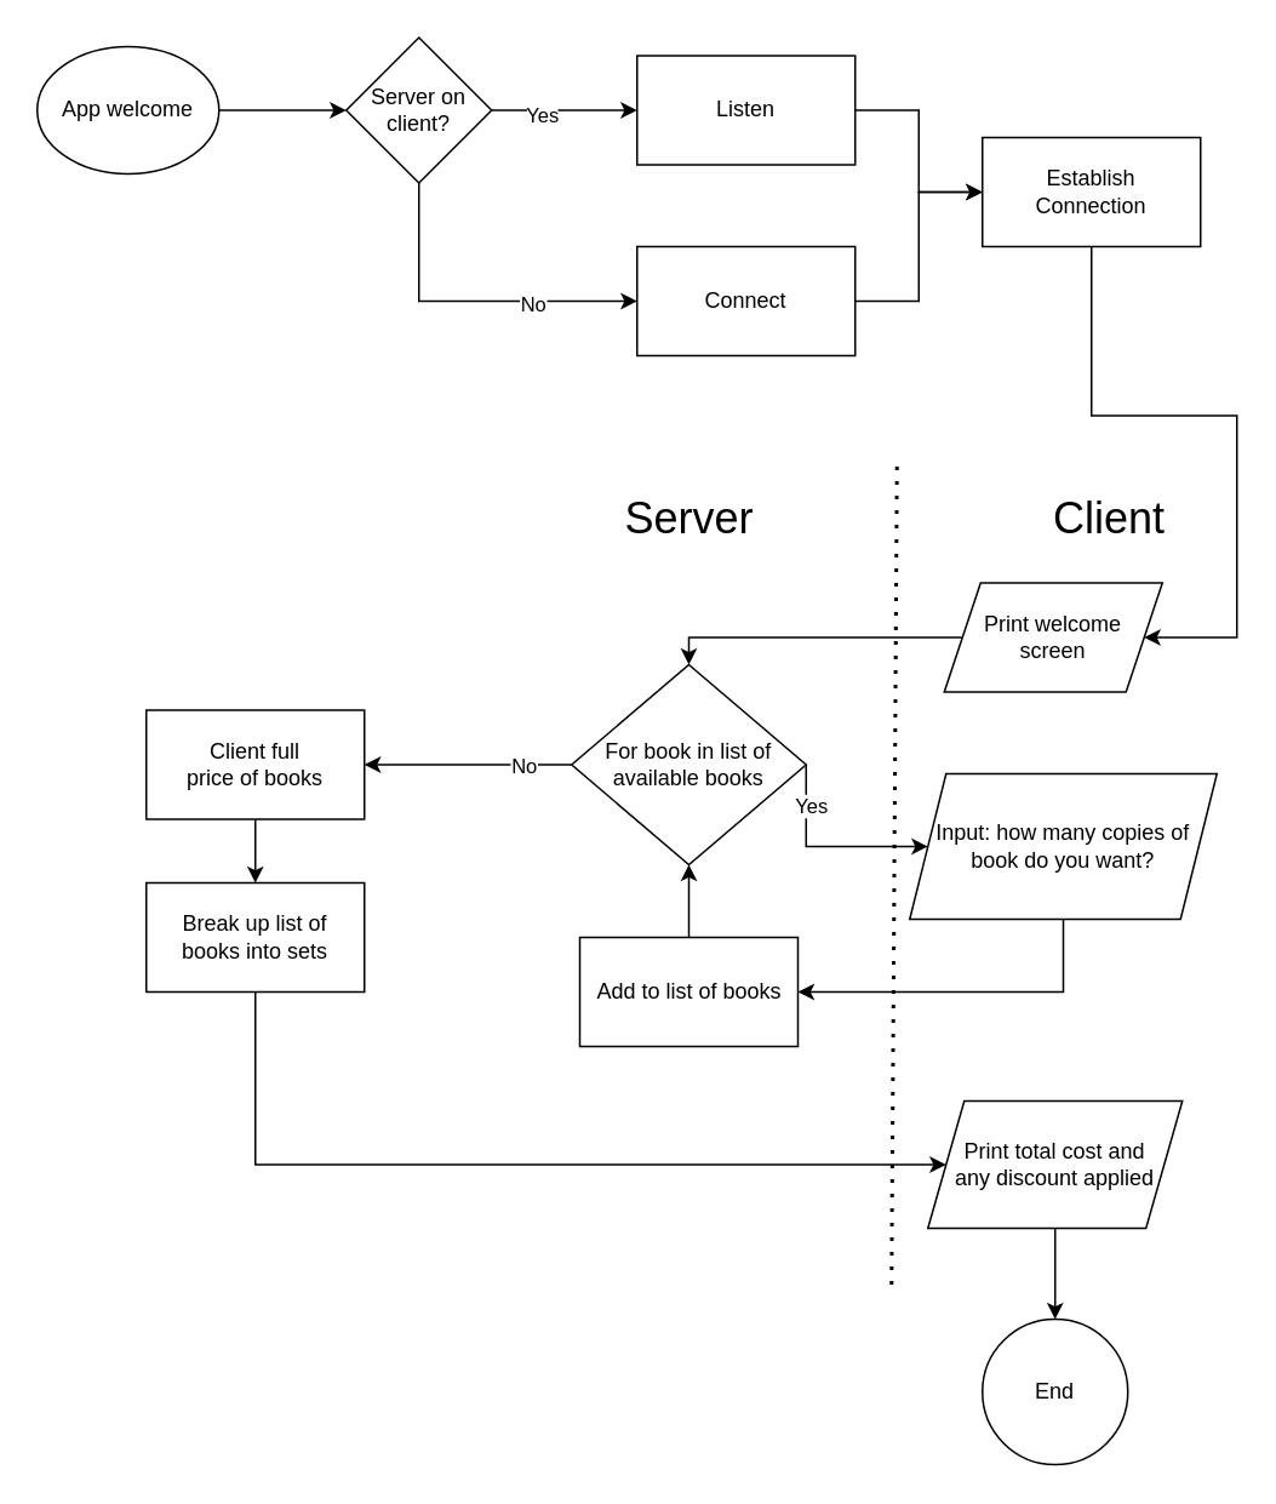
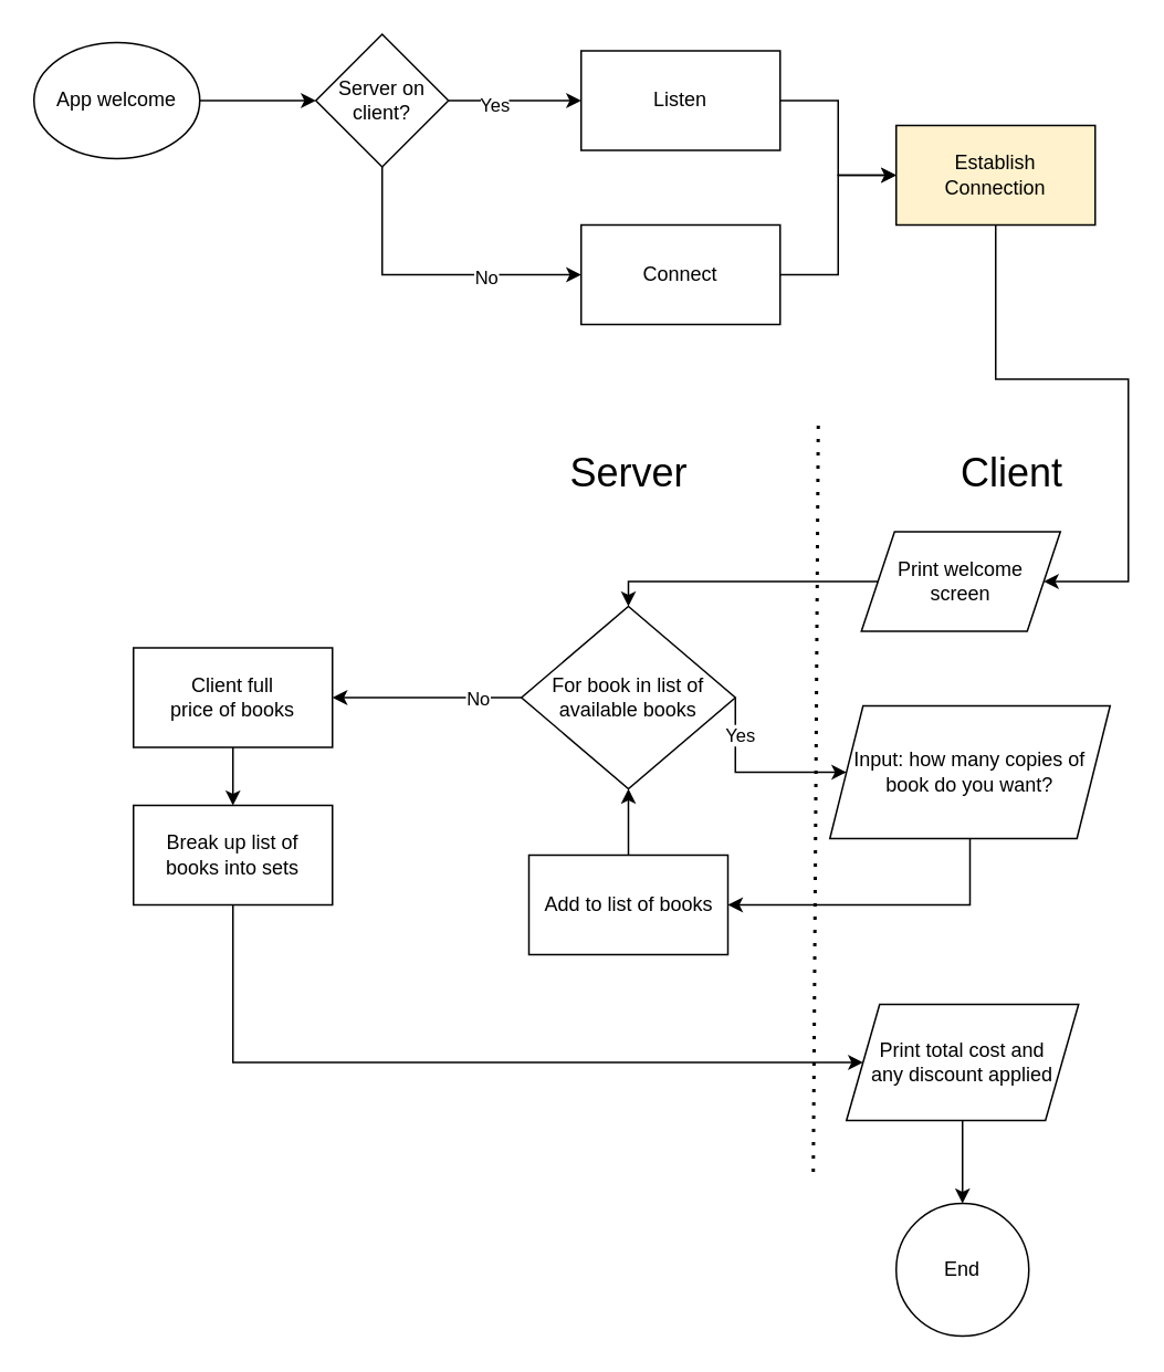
  <mxCell id="0" />
  <mxCell id="1" parent="0" />
  <mxCell id="2" style="edgeStyle=orthogonalEdgeStyle;rounded=0;orthogonalLoop=1;jettySize=auto;html=1;exitX=0;exitY=0.5;exitDx=0;exitDy=0;entryX=0.5;entryY=0;entryDx=0;entryDy=0;" parent="1" source="3" target="21" edge="1"><mxGeometry relative="1" as="geometry"><Array as="points"><mxPoint x="379" y="350" /></Array></mxGeometry></mxCell>
  <mxCell id="3" value="Print welcome&lt;br&gt;screen" style="shape=parallelogram;perimeter=parallelogramPerimeter;whiteSpace=wrap;html=1;fixedSize=1;" parent="1" vertex="1"><mxGeometry x="519" y="320" width="120" height="60" as="geometry" /></mxCell>
  <mxCell id="4" style="edgeStyle=orthogonalEdgeStyle;rounded=0;orthogonalLoop=1;jettySize=auto;html=1;exitX=1;exitY=0.5;exitDx=0;exitDy=0;entryX=0;entryY=0.5;entryDx=0;entryDy=0;" parent="1" source="5" target="10" edge="1"><mxGeometry relative="1" as="geometry" /></mxCell>
  <mxCell id="5" value="App welcome" style="ellipse;whiteSpace=wrap;html=1;" parent="1" vertex="1"><mxGeometry x="20" y="25" width="100" height="70" as="geometry" /></mxCell>
  <mxCell id="6" style="edgeStyle=orthogonalEdgeStyle;rounded=0;orthogonalLoop=1;jettySize=auto;html=1;exitX=1;exitY=0.5;exitDx=0;exitDy=0;entryX=0;entryY=0.5;entryDx=0;entryDy=0;" parent="1" source="10" target="12" edge="1"><mxGeometry relative="1" as="geometry" /></mxCell>
  <mxCell id="7" value="Yes" style="edgeLabel;html=1;align=center;verticalAlign=middle;resizable=0;points=[];" parent="6" vertex="1" connectable="0"><mxGeometry x="-0.325" y="-2" relative="1" as="geometry"><mxPoint as="offset" /></mxGeometry></mxCell>
  <mxCell id="8" style="edgeStyle=orthogonalEdgeStyle;rounded=0;orthogonalLoop=1;jettySize=auto;html=1;exitX=0.5;exitY=1;exitDx=0;exitDy=0;entryX=0;entryY=0.5;entryDx=0;entryDy=0;" parent="1" source="10" target="14" edge="1"><mxGeometry relative="1" as="geometry" /></mxCell>
  <mxCell id="9" value="No" style="edgeLabel;html=1;align=center;verticalAlign=middle;resizable=0;points=[];" parent="8" vertex="1" connectable="0"><mxGeometry x="0.373" y="-1" relative="1" as="geometry"><mxPoint as="offset" /></mxGeometry></mxCell>
  <mxCell id="10" value="Server on client?" style="rhombus;whiteSpace=wrap;html=1;" parent="1" vertex="1"><mxGeometry x="190" y="20" width="80" height="80" as="geometry" /></mxCell>
  <mxCell id="11" style="edgeStyle=orthogonalEdgeStyle;rounded=0;orthogonalLoop=1;jettySize=auto;html=1;exitX=1;exitY=0.5;exitDx=0;exitDy=0;entryX=0;entryY=0.5;entryDx=0;entryDy=0;" parent="1" source="12" target="16" edge="1"><mxGeometry relative="1" as="geometry" /></mxCell>
  <mxCell id="12" value="Listen" style="rounded=0;whiteSpace=wrap;html=1;" parent="1" vertex="1"><mxGeometry x="350" y="30" width="120" height="60" as="geometry" /></mxCell>
  <mxCell id="13" style="edgeStyle=orthogonalEdgeStyle;rounded=0;orthogonalLoop=1;jettySize=auto;html=1;exitX=1;exitY=0.5;exitDx=0;exitDy=0;entryX=0;entryY=0.5;entryDx=0;entryDy=0;" parent="1" source="14" target="16" edge="1"><mxGeometry relative="1" as="geometry" /></mxCell>
  <mxCell id="14" value="Connect" style="rounded=0;whiteSpace=wrap;html=1;" parent="1" vertex="1"><mxGeometry x="350" y="135" width="120" height="60" as="geometry" /></mxCell>
  <mxCell id="15" style="edgeStyle=orthogonalEdgeStyle;rounded=0;orthogonalLoop=1;jettySize=auto;html=1;exitX=0.5;exitY=1;exitDx=0;exitDy=0;entryX=1;entryY=0.5;entryDx=0;entryDy=0;" parent="1" source="16" target="3" edge="1"><mxGeometry relative="1" as="geometry"><mxPoint x="730" y="275" as="targetPoint" /><Array as="points"><mxPoint x="600" y="228" /><mxPoint x="680" y="228" /><mxPoint x="680" y="350" /></Array></mxGeometry></mxCell>
- <mxCell id="16" value="Establish&lt;br&gt;Connection" style="rounded=0;whiteSpace=wrap;html=1;" parent="1" vertex="1"><mxGeometry x="540" y="75" width="120" height="60" as="geometry" /></mxCell>
+ <mxCell id="16" value="Establish&lt;br&gt;Connection" style="rounded=0;whiteSpace=wrap;html=1;fillColor=#fff2cc;" parent="1" vertex="1"><mxGeometry x="540" y="75" width="120" height="60" as="geometry" /></mxCell>
  <mxCell id="17" style="edgeStyle=orthogonalEdgeStyle;rounded=0;orthogonalLoop=1;jettySize=auto;html=1;exitX=1;exitY=0.5;exitDx=0;exitDy=0;entryX=0;entryY=0.5;entryDx=0;entryDy=0;" parent="1" source="21" target="23" edge="1"><mxGeometry relative="1" as="geometry"><Array as="points"><mxPoint x="443" y="465" /></Array></mxGeometry></mxCell>
  <mxCell id="18" value="Yes" style="edgeLabel;html=1;align=center;verticalAlign=middle;resizable=0;points=[];" parent="17" vertex="1" connectable="0"><mxGeometry x="-0.615" y="2" relative="1" as="geometry"><mxPoint as="offset" /></mxGeometry></mxCell>
  <mxCell id="19" style="edgeStyle=orthogonalEdgeStyle;rounded=0;orthogonalLoop=1;jettySize=auto;html=1;exitX=0;exitY=0.5;exitDx=0;exitDy=0;entryX=1;entryY=0.5;entryDx=0;entryDy=0;" parent="1" source="21" target="29" edge="1"><mxGeometry relative="1" as="geometry" /></mxCell>
  <mxCell id="20" value="No" style="edgeLabel;html=1;align=center;verticalAlign=middle;resizable=0;points=[];" parent="19" vertex="1" connectable="0"><mxGeometry x="-0.526" relative="1" as="geometry"><mxPoint as="offset" /></mxGeometry></mxCell>
  <mxCell id="21" value="For book in list of available books" style="rhombus;whiteSpace=wrap;html=1;" parent="1" vertex="1"><mxGeometry x="314" y="365" width="129" height="110" as="geometry" /></mxCell>
  <mxCell id="22" style="edgeStyle=orthogonalEdgeStyle;rounded=0;orthogonalLoop=1;jettySize=auto;html=1;exitX=0.5;exitY=1;exitDx=0;exitDy=0;entryX=1;entryY=0.5;entryDx=0;entryDy=0;" parent="1" source="23" target="27" edge="1"><mxGeometry relative="1" as="geometry" /></mxCell>
  <mxCell id="23" value="Input: how many copies of book do you want?" style="shape=parallelogram;perimeter=parallelogramPerimeter;whiteSpace=wrap;html=1;fixedSize=1;" parent="1" vertex="1"><mxGeometry x="500" y="425" width="169" height="80" as="geometry" /></mxCell>
  <mxCell id="24" value="&lt;font style=&quot;font-size: 24px&quot;&gt;Client&lt;/font&gt;" style="text;html=1;strokeColor=none;fillColor=none;align=center;verticalAlign=middle;whiteSpace=wrap;rounded=0;" parent="1" vertex="1"><mxGeometry x="540" y="255" width="140" height="60" as="geometry" /></mxCell>
  <mxCell id="25" value="&lt;font style=&quot;font-size: 24px&quot;&gt;Server&lt;/font&gt;" style="text;html=1;strokeColor=none;fillColor=none;align=center;verticalAlign=middle;whiteSpace=wrap;rounded=0;" parent="1" vertex="1"><mxGeometry x="308.5" y="255" width="140" height="60" as="geometry" /></mxCell>
  <mxCell id="26" style="edgeStyle=orthogonalEdgeStyle;rounded=0;orthogonalLoop=1;jettySize=auto;html=1;exitX=0.5;exitY=0;exitDx=0;exitDy=0;entryX=0.5;entryY=1;entryDx=0;entryDy=0;" parent="1" source="27" target="21" edge="1"><mxGeometry relative="1" as="geometry" /></mxCell>
  <mxCell id="27" value="Add to list of books" style="rounded=0;whiteSpace=wrap;html=1;" parent="1" vertex="1"><mxGeometry x="318.5" y="515" width="120" height="60" as="geometry" /></mxCell>
  <mxCell id="28" style="edgeStyle=orthogonalEdgeStyle;rounded=0;orthogonalLoop=1;jettySize=auto;html=1;exitX=0.5;exitY=1;exitDx=0;exitDy=0;entryX=0.5;entryY=0;entryDx=0;entryDy=0;" parent="1" source="29" target="31" edge="1"><mxGeometry relative="1" as="geometry" /></mxCell>
  <mxCell id="29" value="&lt;span&gt;Client full&lt;/span&gt;&lt;br&gt;&lt;span&gt;price of books&lt;/span&gt;" style="rounded=0;whiteSpace=wrap;html=1;" parent="1" vertex="1"><mxGeometry x="80" y="390" width="120" height="60" as="geometry" /></mxCell>
  <mxCell id="30" style="edgeStyle=orthogonalEdgeStyle;rounded=0;orthogonalLoop=1;jettySize=auto;html=1;exitX=0.5;exitY=1;exitDx=0;exitDy=0;entryX=0;entryY=0.5;entryDx=0;entryDy=0;" parent="1" source="31" target="33" edge="1"><mxGeometry relative="1" as="geometry"><Array as="points"><mxPoint x="140" y="640" /></Array></mxGeometry></mxCell>
  <mxCell id="31" value="&lt;span&gt;Break up list of&lt;/span&gt;&lt;br&gt;&lt;span&gt;books into sets&lt;/span&gt;" style="rounded=0;whiteSpace=wrap;html=1;" parent="1" vertex="1"><mxGeometry x="80" y="485" width="120" height="60" as="geometry" /></mxCell>
  <mxCell id="32" style="edgeStyle=orthogonalEdgeStyle;rounded=0;orthogonalLoop=1;jettySize=auto;html=1;exitX=0.5;exitY=1;exitDx=0;exitDy=0;entryX=0.5;entryY=0;entryDx=0;entryDy=0;" parent="1" source="33" target="34" edge="1"><mxGeometry relative="1" as="geometry" /></mxCell>
  <mxCell id="33" value="Print total cost and&lt;br&gt;any discount applied" style="shape=parallelogram;perimeter=parallelogramPerimeter;whiteSpace=wrap;html=1;fixedSize=1;" parent="1" vertex="1"><mxGeometry x="510" y="605" width="140" height="70" as="geometry" /></mxCell>
  <mxCell id="34" value="End" style="ellipse;whiteSpace=wrap;html=1;" parent="1" vertex="1"><mxGeometry x="540" y="725" width="80" height="80" as="geometry" /></mxCell>
  <mxCell id="35" value="" style="endArrow=none;dashed=1;html=1;dashPattern=1 3;strokeWidth=2;" parent="1" edge="1"><mxGeometry width="50" height="50" relative="1" as="geometry"><mxPoint x="490" y="706" as="sourcePoint" /><mxPoint x="493" y="255" as="targetPoint" /></mxGeometry></mxCell>
